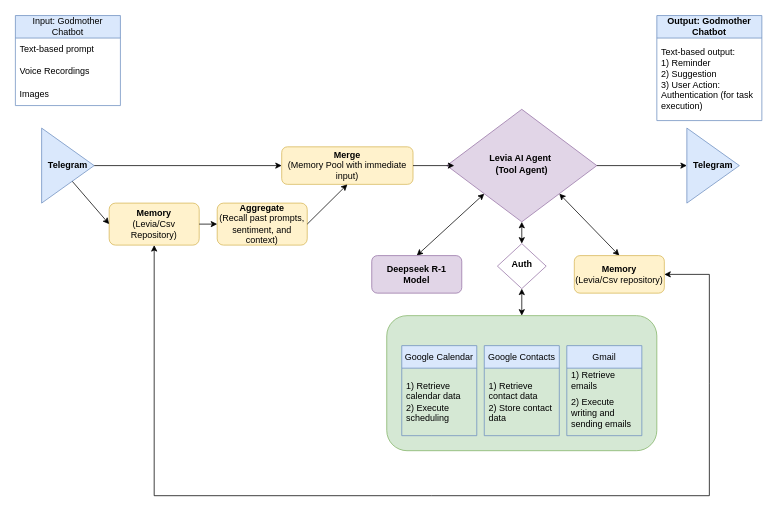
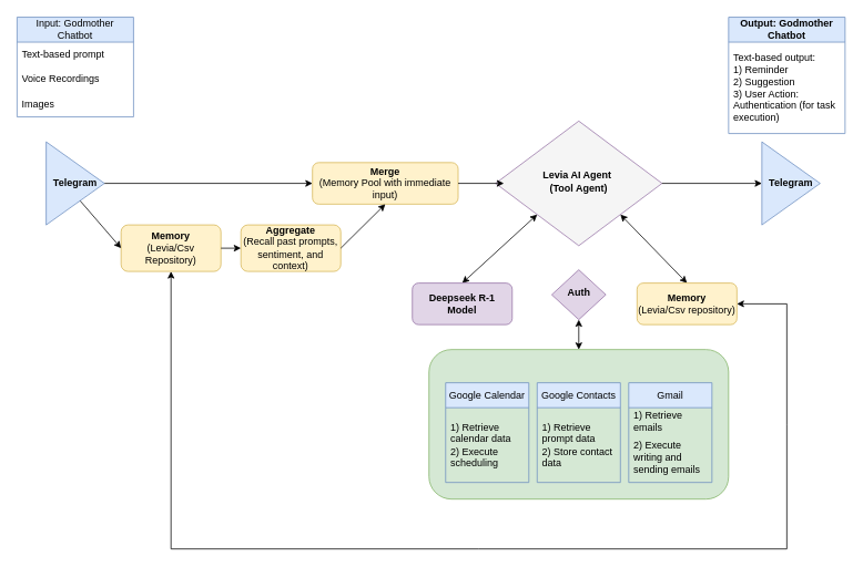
  <mxCell id="0" />
  <mxCell id="1" parent="0" />
- <mxCell id="2" value="Levia AI Agent&amp;nbsp;&lt;div&gt;(Tool Agent)&lt;/div&gt;" style="rhombus;whiteSpace=wrap;html=1;shadow=0;fontFamily=Helvetica;fontSize=12;align=center;strokeWidth=1;spacing=6;spacingTop=-4;fontStyle=1;fillColor=#e1d5e7;strokeColor=#9673a6;" parent="1" vertex="1"><mxGeometry x="595" y="145" width="200" height="150" as="geometry" /></mxCell>
+ <mxCell id="2" value="Levia AI Agent&amp;nbsp;&lt;div&gt;(Tool Agent)&lt;/div&gt;" style="rhombus;whiteSpace=wrap;html=1;shadow=0;fontFamily=Helvetica;fontSize=12;align=center;strokeWidth=1;spacing=6;spacingTop=-4;fontStyle=1;fillColor=#f5f5f5;strokeColor=#9673a6;" parent="1" vertex="1"><mxGeometry x="595" y="145" width="200" height="150" as="geometry" /></mxCell>
  <mxCell id="3" value="Memory&lt;div&gt;&lt;span style=&quot;font-weight: normal;&quot;&gt;(Levia/Csv Repository)&lt;/span&gt;&lt;/div&gt;" style="rounded=1;whiteSpace=wrap;html=1;fontSize=12;glass=0;strokeWidth=1;shadow=0;fontStyle=1;fillColor=#fff2cc;strokeColor=#d6b656;" vertex="1" parent="1"><mxGeometry x="145" y="270" width="120" height="56" as="geometry" /></mxCell>
  <mxCell id="4" value="Aggregate&lt;div&gt;&lt;span style=&quot;font-weight: normal;&quot;&gt;(Recall past prompts, sentiment, and context)&lt;/span&gt;&lt;/div&gt;" style="rounded=1;whiteSpace=wrap;html=1;fontSize=12;glass=0;strokeWidth=1;shadow=0;fontStyle=1;fillColor=#fff2cc;strokeColor=#d6b656;" vertex="1" parent="1"><mxGeometry x="289" y="270" width="120" height="56" as="geometry" /></mxCell>
  <mxCell id="5" value="Merge&lt;div&gt;&lt;span style=&quot;font-weight: normal;&quot;&gt;(Memory Pool with immediate input)&lt;/span&gt;&lt;/div&gt;" style="rounded=1;whiteSpace=wrap;html=1;fontSize=12;glass=0;strokeWidth=1;shadow=0;fontStyle=1;fillColor=#fff2cc;strokeColor=#d6b656;" vertex="1" parent="1"><mxGeometry x="375" y="195" width="175" height="50" as="geometry" /></mxCell>
  <mxCell id="6" value="" style="endArrow=classic;html=1;rounded=0;exitX=1;exitY=0.5;exitDx=0;exitDy=0;fontStyle=1" edge="1" parent="1" source="5"><mxGeometry width="50" height="50" relative="1" as="geometry"><mxPoint x="565" y="270" as="sourcePoint" /><mxPoint x="605" y="220" as="targetPoint" /></mxGeometry></mxCell>
  <mxCell id="7" value="" style="endArrow=classic;html=1;rounded=0;exitX=1;exitY=0.5;exitDx=0;exitDy=0;entryX=0;entryY=0.5;entryDx=0;entryDy=0;fontStyle=1" edge="1" parent="1" target="5"><mxGeometry width="50" height="50" relative="1" as="geometry"><mxPoint x="125" y="220" as="sourcePoint" /><mxPoint x="365" y="220" as="targetPoint" /></mxGeometry></mxCell>
  <mxCell id="8" value="" style="endArrow=classic;html=1;rounded=0;exitX=1;exitY=0.5;exitDx=0;exitDy=0;entryX=0.5;entryY=1;entryDx=0;entryDy=0;fontStyle=1" edge="1" parent="1" source="4" target="5"><mxGeometry width="50" height="50" relative="1" as="geometry"><mxPoint x="135" y="230" as="sourcePoint" /><mxPoint x="385" y="230" as="targetPoint" /></mxGeometry></mxCell>
  <mxCell id="9" value="" style="endArrow=classic;html=1;rounded=0;exitX=0.5;exitY=1;exitDx=0;exitDy=0;entryX=0;entryY=0.5;entryDx=0;entryDy=0;fontStyle=1" edge="1" parent="1" target="3"><mxGeometry width="50" height="50" relative="1" as="geometry"><mxPoint x="95" y="240" as="sourcePoint" /><mxPoint x="235" y="350" as="targetPoint" /></mxGeometry></mxCell>
  <mxCell id="10" value="" style="endArrow=classic;startArrow=classic;html=1;rounded=0;entryX=0;entryY=1;entryDx=0;entryDy=0;fontStyle=1" edge="1" parent="1" target="2"><mxGeometry width="50" height="50" relative="1" as="geometry"><mxPoint x="555" y="340" as="sourcePoint" /><mxPoint x="615" y="450" as="targetPoint" /></mxGeometry></mxCell>
  <mxCell id="11" value="" style="endArrow=classic;startArrow=classic;html=1;rounded=0;entryX=1;entryY=1;entryDx=0;entryDy=0;fontStyle=1" edge="1" parent="1" target="2"><mxGeometry width="50" height="50" relative="1" as="geometry"><mxPoint x="825" y="340" as="sourcePoint" /><mxPoint x="663" y="268" as="targetPoint" /></mxGeometry></mxCell>
- <mxCell id="12" value="" style="endArrow=classic;startArrow=classic;html=1;rounded=0;entryX=0.5;entryY=1;entryDx=0;entryDy=0;fontStyle=1" edge="1" parent="1" source="35" target="2"><mxGeometry width="50" height="50" relative="1" as="geometry"><mxPoint x="695" y="410" as="sourcePoint" /><mxPoint x="755" y="450" as="targetPoint" /></mxGeometry></mxCell>
  <mxCell id="13" value="" style="rounded=1;whiteSpace=wrap;html=1;fontStyle=1;fillColor=#d5e8d4;strokeColor=#82b366;" vertex="1" parent="1"><mxGeometry x="515" y="420" width="360" height="180" as="geometry" /></mxCell>
  <mxCell id="14" value="Memory&lt;div&gt;&lt;span style=&quot;font-weight: normal;&quot;&gt;(Levia/Csv repository)&lt;/span&gt;&lt;/div&gt;" style="rounded=1;whiteSpace=wrap;html=1;fontSize=12;glass=0;strokeWidth=1;shadow=0;fontStyle=1;fillColor=#fff2cc;strokeColor=#d6b656;" vertex="1" parent="1"><mxGeometry x="765" y="340" width="120" height="50" as="geometry" /></mxCell>
  <mxCell id="15" value="Deepseek R-1&lt;div&gt;Model&lt;/div&gt;" style="rounded=1;whiteSpace=wrap;html=1;fontSize=12;glass=0;strokeWidth=1;shadow=0;fontStyle=1;fillColor=#e1d5e7;strokeColor=#9673a6;" vertex="1" parent="1"><mxGeometry x="495" y="340" width="120" height="50" as="geometry" /></mxCell>
  <mxCell id="16" value="Telegram" style="triangle;whiteSpace=wrap;html=1;fontStyle=1;fillColor=#dae8fc;strokeColor=#6c8ebf;" vertex="1" parent="1"><mxGeometry x="915" y="170" width="70" height="100" as="geometry" /></mxCell>
  <mxCell id="17" value="" style="endArrow=classic;html=1;rounded=0;fontStyle=1;entryX=0;entryY=0.5;entryDx=0;entryDy=0;" edge="1" parent="1" target="16"><mxGeometry width="50" height="50" relative="1" as="geometry"><mxPoint x="795" y="220" as="sourcePoint" /><mxPoint x="615" y="230" as="targetPoint" /></mxGeometry></mxCell>
  <mxCell id="18" value="Telegram" style="triangle;whiteSpace=wrap;html=1;fontStyle=1;fillColor=#dae8fc;strokeColor=#6c8ebf;" vertex="1" parent="1"><mxGeometry x="55" y="170" width="70" height="100" as="geometry" /></mxCell>
  <mxCell id="19" value="Input: Godmother Chatbot" style="swimlane;fontStyle=0;childLayout=stackLayout;horizontal=1;startSize=30;horizontalStack=0;resizeParent=1;resizeParentMax=0;resizeLast=0;collapsible=1;marginBottom=0;whiteSpace=wrap;html=1;fillColor=#dae8fc;strokeColor=#6c8ebf;" vertex="1" parent="1"><mxGeometry x="20" y="20" width="140" height="120" as="geometry" /></mxCell>
  <mxCell id="20" value="Text-based prompt" style="text;strokeColor=none;fillColor=none;align=left;verticalAlign=middle;spacingLeft=4;spacingRight=4;overflow=hidden;points=[[0,0.5],[1,0.5]];portConstraint=eastwest;rotatable=0;whiteSpace=wrap;html=1;" vertex="1" parent="19"><mxGeometry y="30" width="140" height="30" as="geometry" /></mxCell>
  <mxCell id="21" value="Voice Recordings" style="text;strokeColor=none;fillColor=none;align=left;verticalAlign=middle;spacingLeft=4;spacingRight=4;overflow=hidden;points=[[0,0.5],[1,0.5]];portConstraint=eastwest;rotatable=0;whiteSpace=wrap;html=1;" vertex="1" parent="19"><mxGeometry y="60" width="140" height="30" as="geometry" /></mxCell>
  <mxCell id="22" value="Images" style="text;strokeColor=none;fillColor=none;align=left;verticalAlign=middle;spacingLeft=4;spacingRight=4;overflow=hidden;points=[[0,0.5],[1,0.5]];portConstraint=eastwest;rotatable=0;whiteSpace=wrap;html=1;" vertex="1" parent="19"><mxGeometry y="90" width="140" height="30" as="geometry" /></mxCell>
  <mxCell id="23" value="&lt;b&gt;Output: Godmother Chatbot&lt;/b&gt;" style="swimlane;fontStyle=0;childLayout=stackLayout;horizontal=1;startSize=30;horizontalStack=0;resizeParent=1;resizeParentMax=0;resizeLast=0;collapsible=1;marginBottom=0;whiteSpace=wrap;html=1;fillColor=#dae8fc;strokeColor=#6c8ebf;" vertex="1" parent="1"><mxGeometry x="875" y="20" width="140" height="140" as="geometry" /></mxCell>
  <mxCell id="24" value="Text-based output:&lt;div&gt;1) Reminder&lt;/div&gt;&lt;div&gt;2) Suggestion&lt;/div&gt;&lt;div&gt;3) User Action: Authentication (for task execution)&lt;/div&gt;" style="text;strokeColor=none;fillColor=none;align=left;verticalAlign=middle;spacingLeft=4;spacingRight=4;overflow=hidden;points=[[0,0.5],[1,0.5]];portConstraint=eastwest;rotatable=0;whiteSpace=wrap;html=1;" vertex="1" parent="23"><mxGeometry y="30" width="140" height="110" as="geometry" /></mxCell>
  <mxCell id="25" value="" style="endArrow=classic;html=1;rounded=0;entryX=0;entryY=0.5;entryDx=0;entryDy=0;exitX=1;exitY=0.5;exitDx=0;exitDy=0;" edge="1" parent="1" source="3" target="4"><mxGeometry width="50" height="50" relative="1" as="geometry"><mxPoint x="205" y="350" as="sourcePoint" /><mxPoint x="255" y="300" as="targetPoint" /></mxGeometry></mxCell>
  <mxCell id="26" value="" style="endArrow=classic;startArrow=classic;html=1;rounded=0;exitX=0.5;exitY=1;exitDx=0;exitDy=0;entryX=1;entryY=0.5;entryDx=0;entryDy=0;" edge="1" parent="1" source="3" target="14"><mxGeometry width="50" height="50" relative="1" as="geometry"><mxPoint x="495" y="550" as="sourcePoint" /><mxPoint x="955" y="660" as="targetPoint" /><Array as="points"><mxPoint x="205" y="660" /><mxPoint x="575" y="660" /><mxPoint x="945" y="660" /><mxPoint x="945" y="510" /><mxPoint x="945" y="365" /></Array></mxGeometry></mxCell>
  <mxCell id="27" value="Google Calendar" style="swimlane;fontStyle=0;childLayout=stackLayout;horizontal=1;startSize=30;horizontalStack=0;resizeParent=1;resizeParentMax=0;resizeLast=0;collapsible=1;marginBottom=0;whiteSpace=wrap;html=1;fillColor=#dae8fc;strokeColor=#6c8ebf;" vertex="1" parent="1"><mxGeometry x="535" y="460" width="100" height="120" as="geometry" /></mxCell>
  <mxCell id="28" value="1) Retrieve calendar data&lt;div&gt;2) Execute scheduling&lt;/div&gt;" style="text;strokeColor=none;fillColor=none;align=left;verticalAlign=middle;spacingLeft=4;spacingRight=4;overflow=hidden;points=[[0,0.5],[1,0.5]];portConstraint=eastwest;rotatable=0;whiteSpace=wrap;html=1;" vertex="1" parent="27"><mxGeometry y="30" width="100" height="90" as="geometry" /></mxCell>
  <mxCell id="29" value="Google Contacts" style="swimlane;fontStyle=0;childLayout=stackLayout;horizontal=1;startSize=30;horizontalStack=0;resizeParent=1;resizeParentMax=0;resizeLast=0;collapsible=1;marginBottom=0;whiteSpace=wrap;html=1;fillColor=#dae8fc;strokeColor=#6c8ebf;" vertex="1" parent="1"><mxGeometry x="645" y="460" width="100" height="120" as="geometry" /></mxCell>
- <mxCell id="30" value="1) Retrieve contact data&lt;div&gt;2) Store contact data&lt;/div&gt;" style="text;strokeColor=none;fillColor=none;align=left;verticalAlign=middle;spacingLeft=4;spacingRight=4;overflow=hidden;points=[[0,0.5],[1,0.5]];portConstraint=eastwest;rotatable=0;whiteSpace=wrap;html=1;" vertex="1" parent="29"><mxGeometry y="30" width="100" height="90" as="geometry" /></mxCell>
+ <mxCell id="30" value="1) Retrieve prompt data&lt;div&gt;2) Store contact data&lt;/div&gt;" style="text;strokeColor=none;fillColor=none;align=left;verticalAlign=middle;spacingLeft=4;spacingRight=4;overflow=hidden;points=[[0,0.5],[1,0.5]];portConstraint=eastwest;rotatable=0;whiteSpace=wrap;html=1;" vertex="1" parent="29"><mxGeometry y="30" width="100" height="90" as="geometry" /></mxCell>
  <mxCell id="31" value="Gmail" style="swimlane;fontStyle=0;childLayout=stackLayout;horizontal=1;startSize=30;horizontalStack=0;resizeParent=1;resizeParentMax=0;resizeLast=0;collapsible=1;marginBottom=0;whiteSpace=wrap;html=1;fillColor=#dae8fc;strokeColor=#6c8ebf;" vertex="1" parent="1"><mxGeometry x="755" y="460" width="100" height="120" as="geometry" /></mxCell>
  <mxCell id="32" value="1) Retrieve emails" style="text;strokeColor=none;fillColor=none;align=left;verticalAlign=middle;spacingLeft=4;spacingRight=4;overflow=hidden;points=[[0,0.5],[1,0.5]];portConstraint=eastwest;rotatable=0;whiteSpace=wrap;html=1;" vertex="1" parent="31"><mxGeometry y="30" width="100" height="30" as="geometry" /></mxCell>
  <mxCell id="33" value="2) Execute writing and sending emails" style="text;strokeColor=none;fillColor=none;align=left;verticalAlign=middle;spacingLeft=4;spacingRight=4;overflow=hidden;points=[[0,0.5],[1,0.5]];portConstraint=eastwest;rotatable=0;whiteSpace=wrap;html=1;" vertex="1" parent="31"><mxGeometry y="60" width="100" height="60" as="geometry" /></mxCell>
  <mxCell id="34" value="" style="endArrow=classic;startArrow=classic;html=1;rounded=0;entryX=0.5;entryY=1;entryDx=0;entryDy=0;fontStyle=1" edge="1" parent="1" source="13" target="35"><mxGeometry width="50" height="50" relative="1" as="geometry"><mxPoint x="695" y="420" as="sourcePoint" /><mxPoint x="695" y="295" as="targetPoint" /></mxGeometry></mxCell>
- <mxCell id="35" value="Auth" style="rhombus;whiteSpace=wrap;html=1;shadow=0;fontFamily=Helvetica;fontSize=12;align=center;strokeWidth=1;spacing=6;spacingTop=-4;fontStyle=1;fillColor=#ffffff;strokeColor=#9673a6;" vertex="1" parent="1"><mxGeometry x="662.5" y="324" width="65" height="60" as="geometry" /></mxCell>
+ <mxCell id="35" value="Auth" style="rhombus;whiteSpace=wrap;html=1;shadow=0;fontFamily=Helvetica;fontSize=12;align=center;strokeWidth=1;spacing=6;spacingTop=-4;fontStyle=1;fillColor=#e1d5e7;strokeColor=#9673a6;" vertex="1" parent="1"><mxGeometry x="662.5" y="324" width="65" height="60" as="geometry" /></mxCell>
